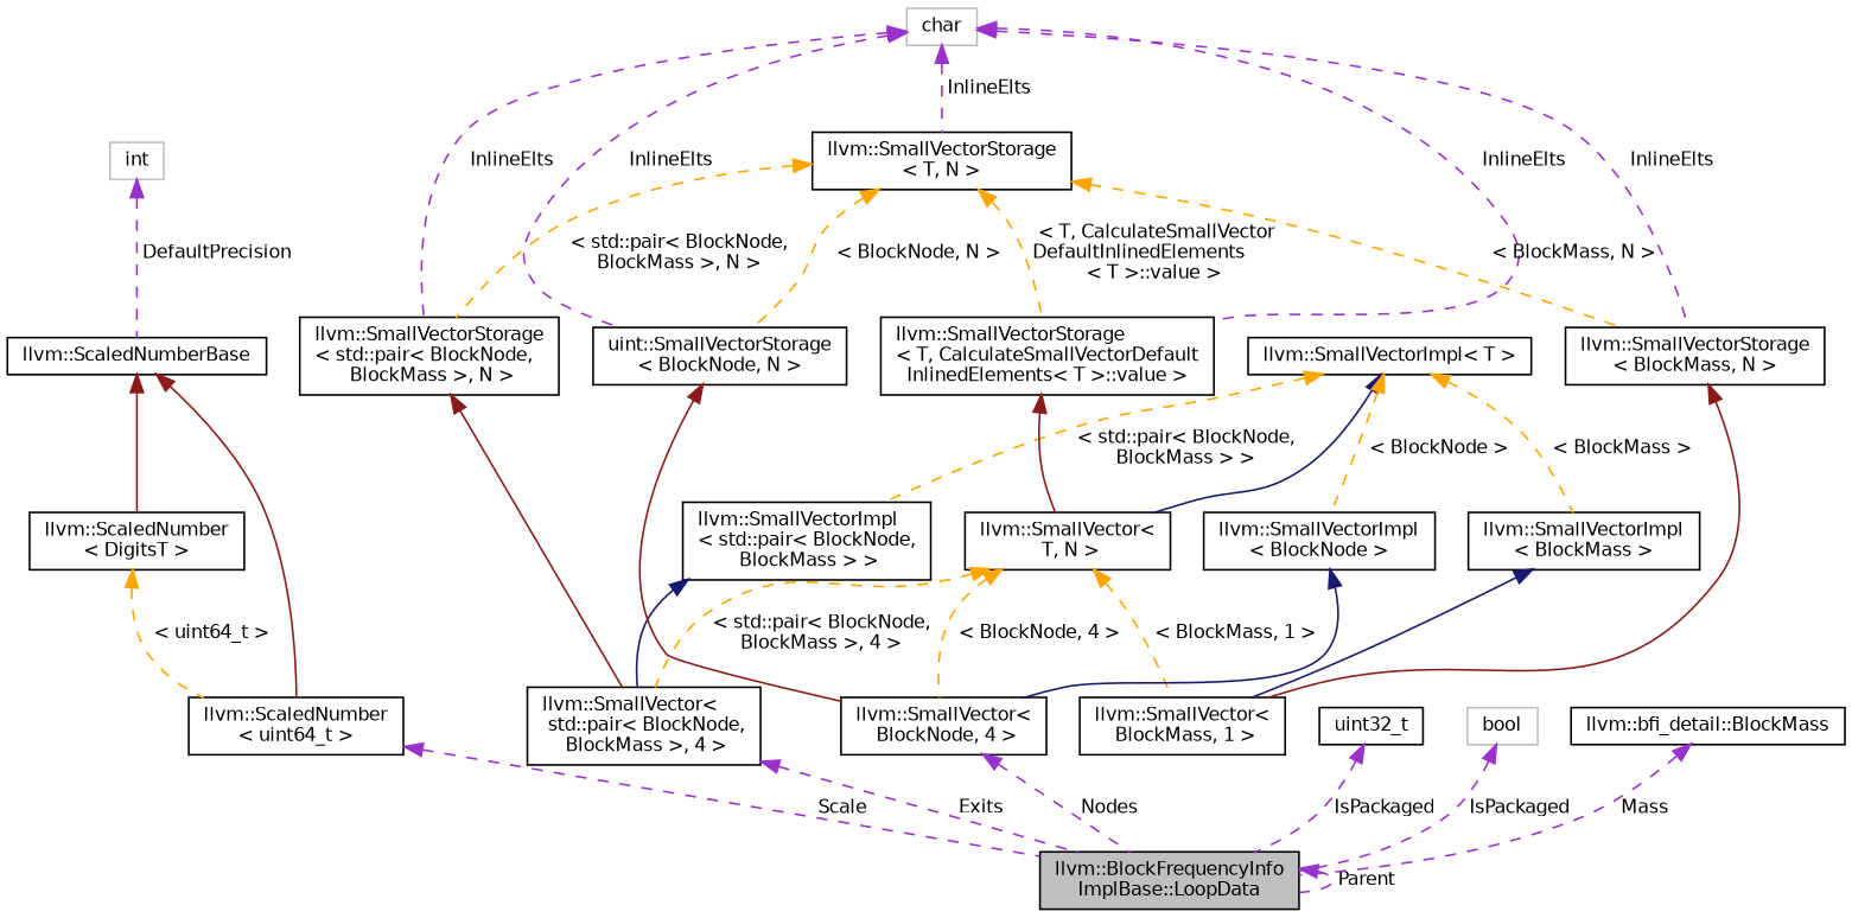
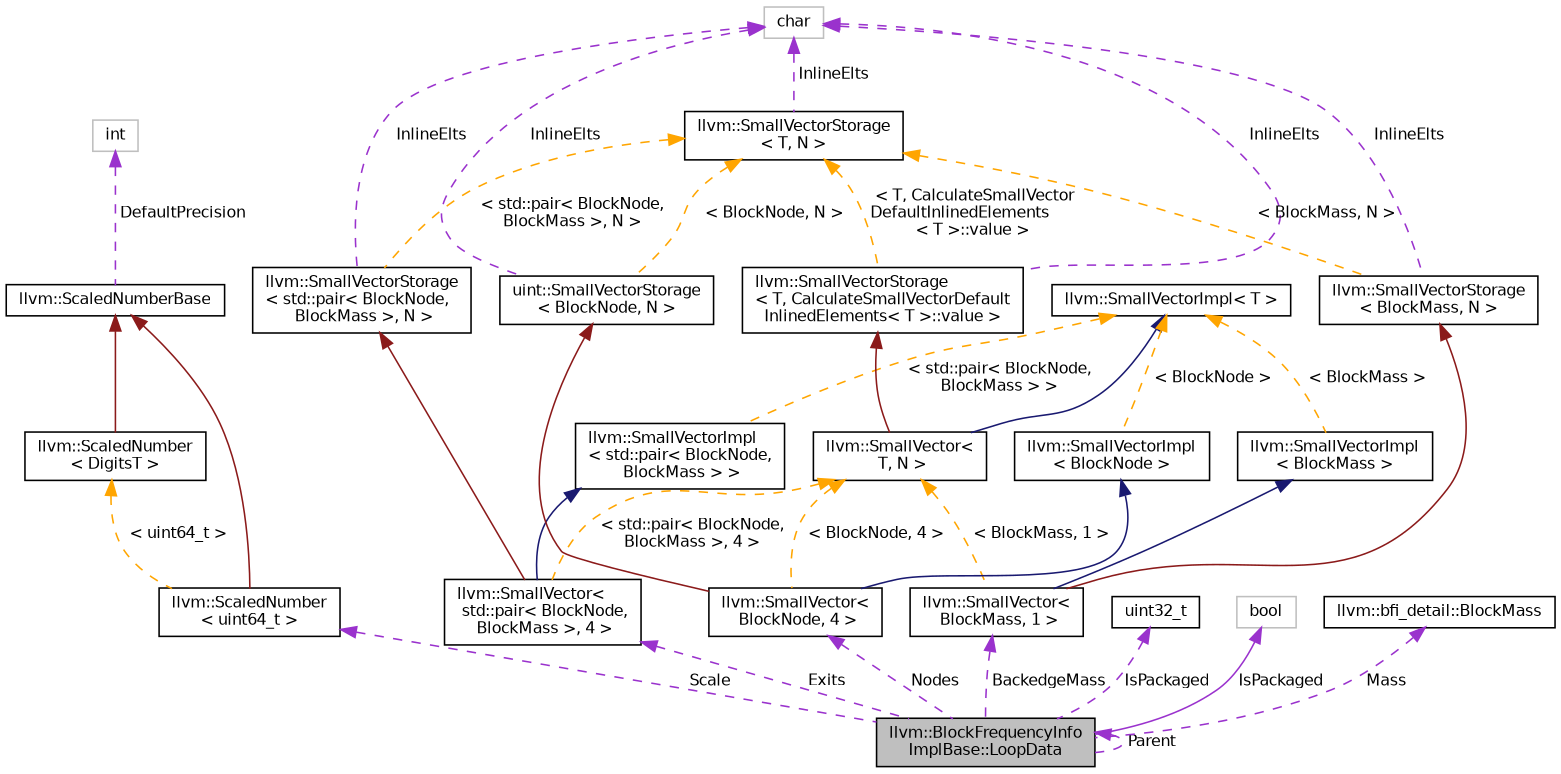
  digraph {
    rankdir=TB
    node [color=black fontname=Helvetica fontsize=10 shape=record]
    edge [color=darkorchid3 dir=back fontname=Helvetica fontsize=10 labelfontname=Helvetica labelfontsize=10 style=dashed]
    n1 [fillcolor=grey75 fontcolor=black height=0.2 label="llvm::BlockFrequencyInfo\lImplBase::LoopData" style=filled width=0.4]
    n2 [height=0.2 label="llvm::ScaledNumber\l\< uint64_t \>" width=0.4]
    n3 [height=0.2 label="llvm::ScaledNumberBase" width=0.4]
    n4 [height=0.2 label="llvm::ScaledNumber\l\< DigitsT \>" width=0.4]
    n5 [color=grey75 height=0.2 label=int width=0.4]
    n6 [height=0.2 label="llvm::SmallVector\<\l BlockMass, 1 \>" width=0.4]
    n7 [height=0.2 label="llvm::SmallVectorImpl\l\< BlockMass \>" width=0.4]
    n8 [height=0.2 label="llvm::SmallVectorImpl\< T \>" width=0.4]
    n9 [height=0.2 label="llvm::SmallVector\<\l T, N \>" width=0.4]
    n10 [height=0.2 label="llvm::SmallVectorImpl\l\< BlockNode \>" width=0.4]
    n11 [height=0.2 label="llvm::SmallVectorImpl\l\< std::pair\< BlockNode,\l BlockMass \> \>" width=0.4]
    n12 [height=0.2 label="llvm::SmallVector\<\l BlockNode, 4 \>" width=0.4]
    n13 [height=0.2 label="llvm::SmallVector\<\l std::pair\< BlockNode,\l BlockMass \>, 4 \>" width=0.4]
    n14 [height=0.2 label="llvm::SmallVectorStorage\l\< BlockMass, N \>" width=0.4]
    n15 [color=grey75 height=0.2 label=char width=0.4]
    n16 [height=0.2 label="llvm::SmallVectorStorage\l\< T, N \>" width=0.4]
    n17 [height=0.2 label="llvm::SmallVectorStorage\l\< T, CalculateSmallVectorDefault\lInlinedElements\< T \>::value \>" width=0.4]
    n18 [height=0.2 label="uint::SmallVectorStorage\l\< BlockNode, N \>" width=0.4]
    n19 [height=0.2 label="llvm::SmallVectorStorage\l\< std::pair\< BlockNode,\l BlockMass \>, N \>" width=0.4]
    n20 [height=0.2 label=uint32_t width=0.4]
    n21 [color=grey75 height=0.2 label=bool width=0.4]
    n22 [height=0.2 label="llvm::bfi_detail::BlockMass" width=0.4]
    n1 -> n1 [label=" Parent"]
    n2 -> n1 [label=" Scale"]
    n3 -> n2 [color=firebrick4 style=solid]
    n3 -> n4 [color=firebrick4 style=solid]
    n4 -> n2 [color=orange label=" \< uint64_t \>"]
    n5 -> n3 [label=" DefaultPrecision"]
+   n6 -> n1 [label=" BackedgeMass"]
    n7 -> n6 [color=midnightblue style=solid]
    n8 -> n7 [color=orange label=" \< BlockMass \>"]
    n8 -> n9 [color=midnightblue style=solid]
    n8 -> n10 [color=orange label=" \< BlockNode \>"]
    n8 -> n11 [color=orange label=" \< std::pair\< BlockNode,\l BlockMass \> \>"]
    n9 -> n6 [color=orange label=" \< BlockMass, 1 \>"]
    n9 -> n12 [color=orange label=" \< BlockNode, 4 \>"]
    n9 -> n13 [color=orange label=" \< std::pair\< BlockNode,\l BlockMass \>, 4 \>"]
    n10 -> n12 [color=midnightblue style=solid]
    n11 -> n13 [color=midnightblue style=solid]
    n12 -> n1 [label=" Nodes"]
    n13 -> n1 [label=" Exits"]
    n14 -> n6 [color=firebrick4 style=solid]
    n15 -> n14 [label=" InlineElts"]
    n15 -> n16 [label=" InlineElts"]
    n15 -> n17 [label=" InlineElts"]
    n15 -> n18 [label=" InlineElts"]
    n15 -> n19 [label=" InlineElts"]
    n16 -> n14 [color=orange label=" \< BlockMass, N \>"]
    n16 -> n17 [color=orange label=" \< T, CalculateSmallVector\lDefaultInlinedElements\l\< T \>::value \>"]
    n16 -> n18 [color=orange label=" \< BlockNode, N \>"]
    n16 -> n19 [color=orange label=" \< std::pair\< BlockNode,\l BlockMass \>, N \>"]
    n17 -> n9 [color=firebrick4 style=solid]
    n18 -> n12 [color=firebrick4 style=solid]
    n19 -> n13 [color=firebrick4 style=solid]
    n20 -> n1 [label=" IsPackaged"]
-   n21 -> n1 [label=" IsPackaged"]
+   n21 -> n1 [label=" IsPackaged" style=solid]
    n22 -> n1 [label=" Mass"]
  }
